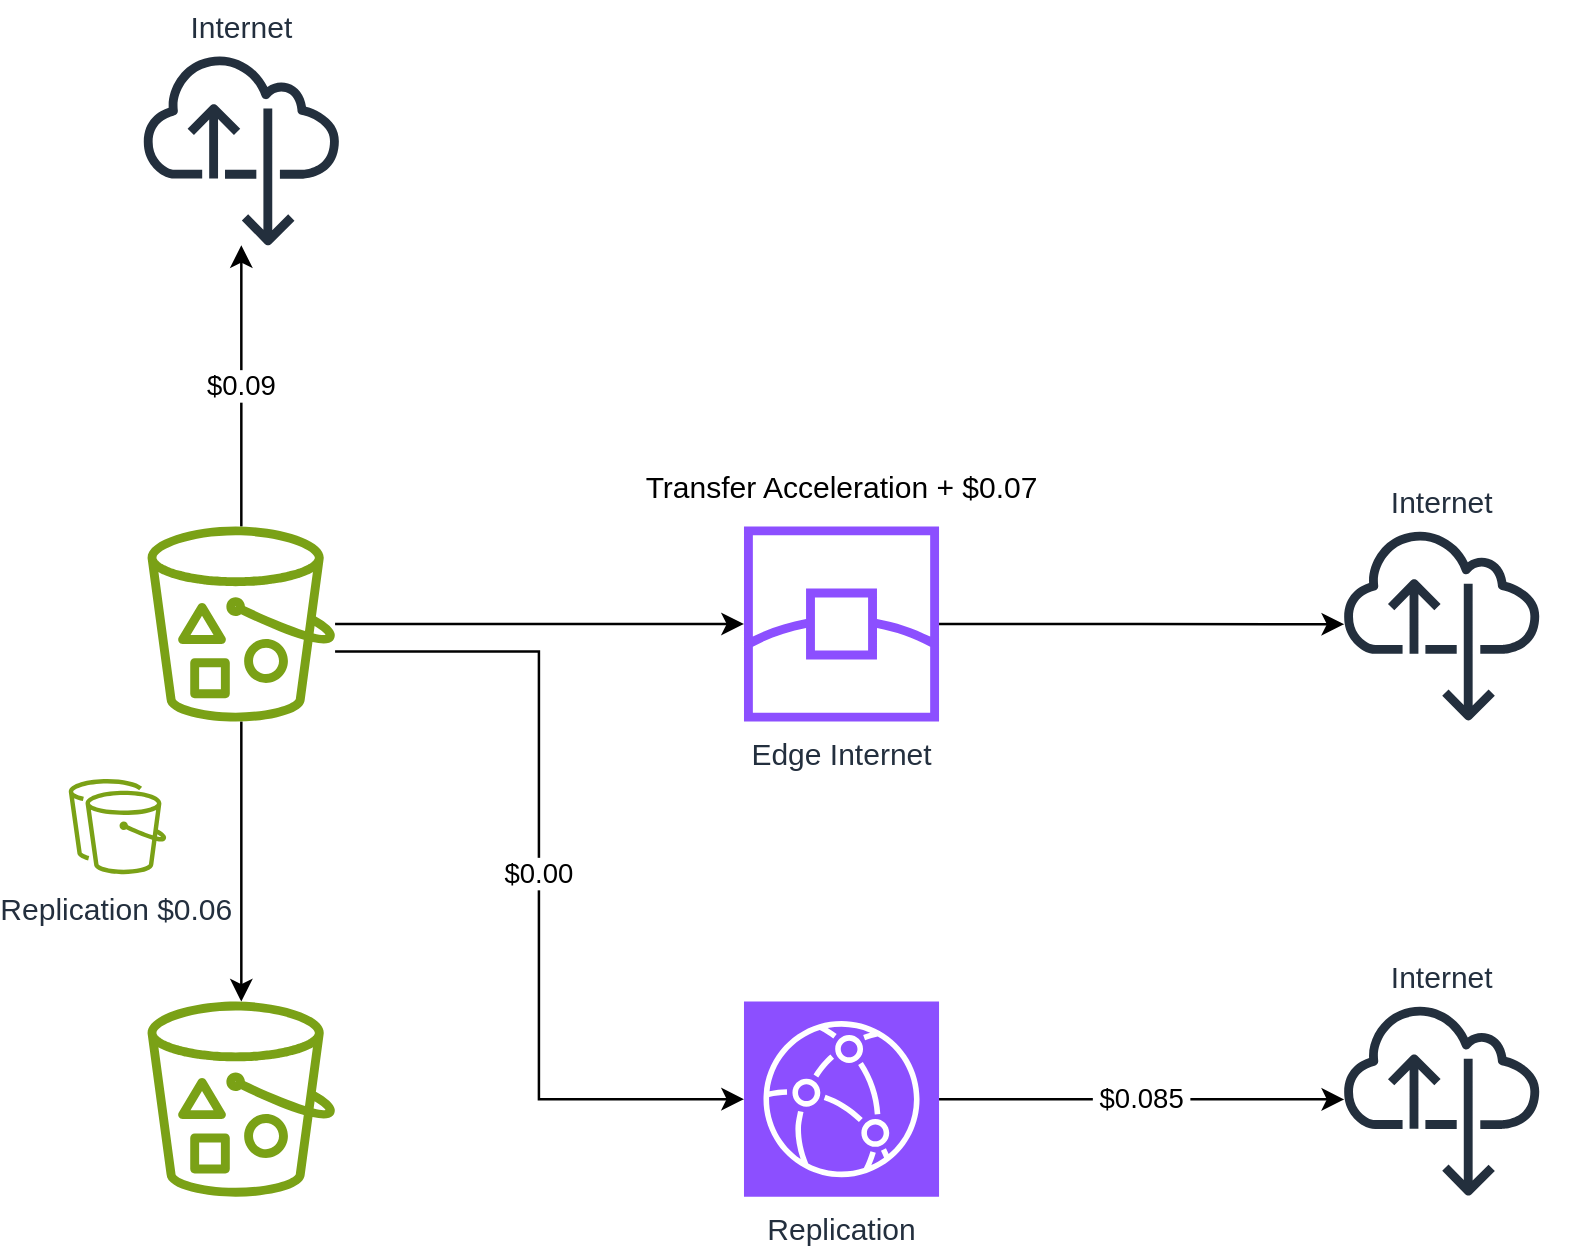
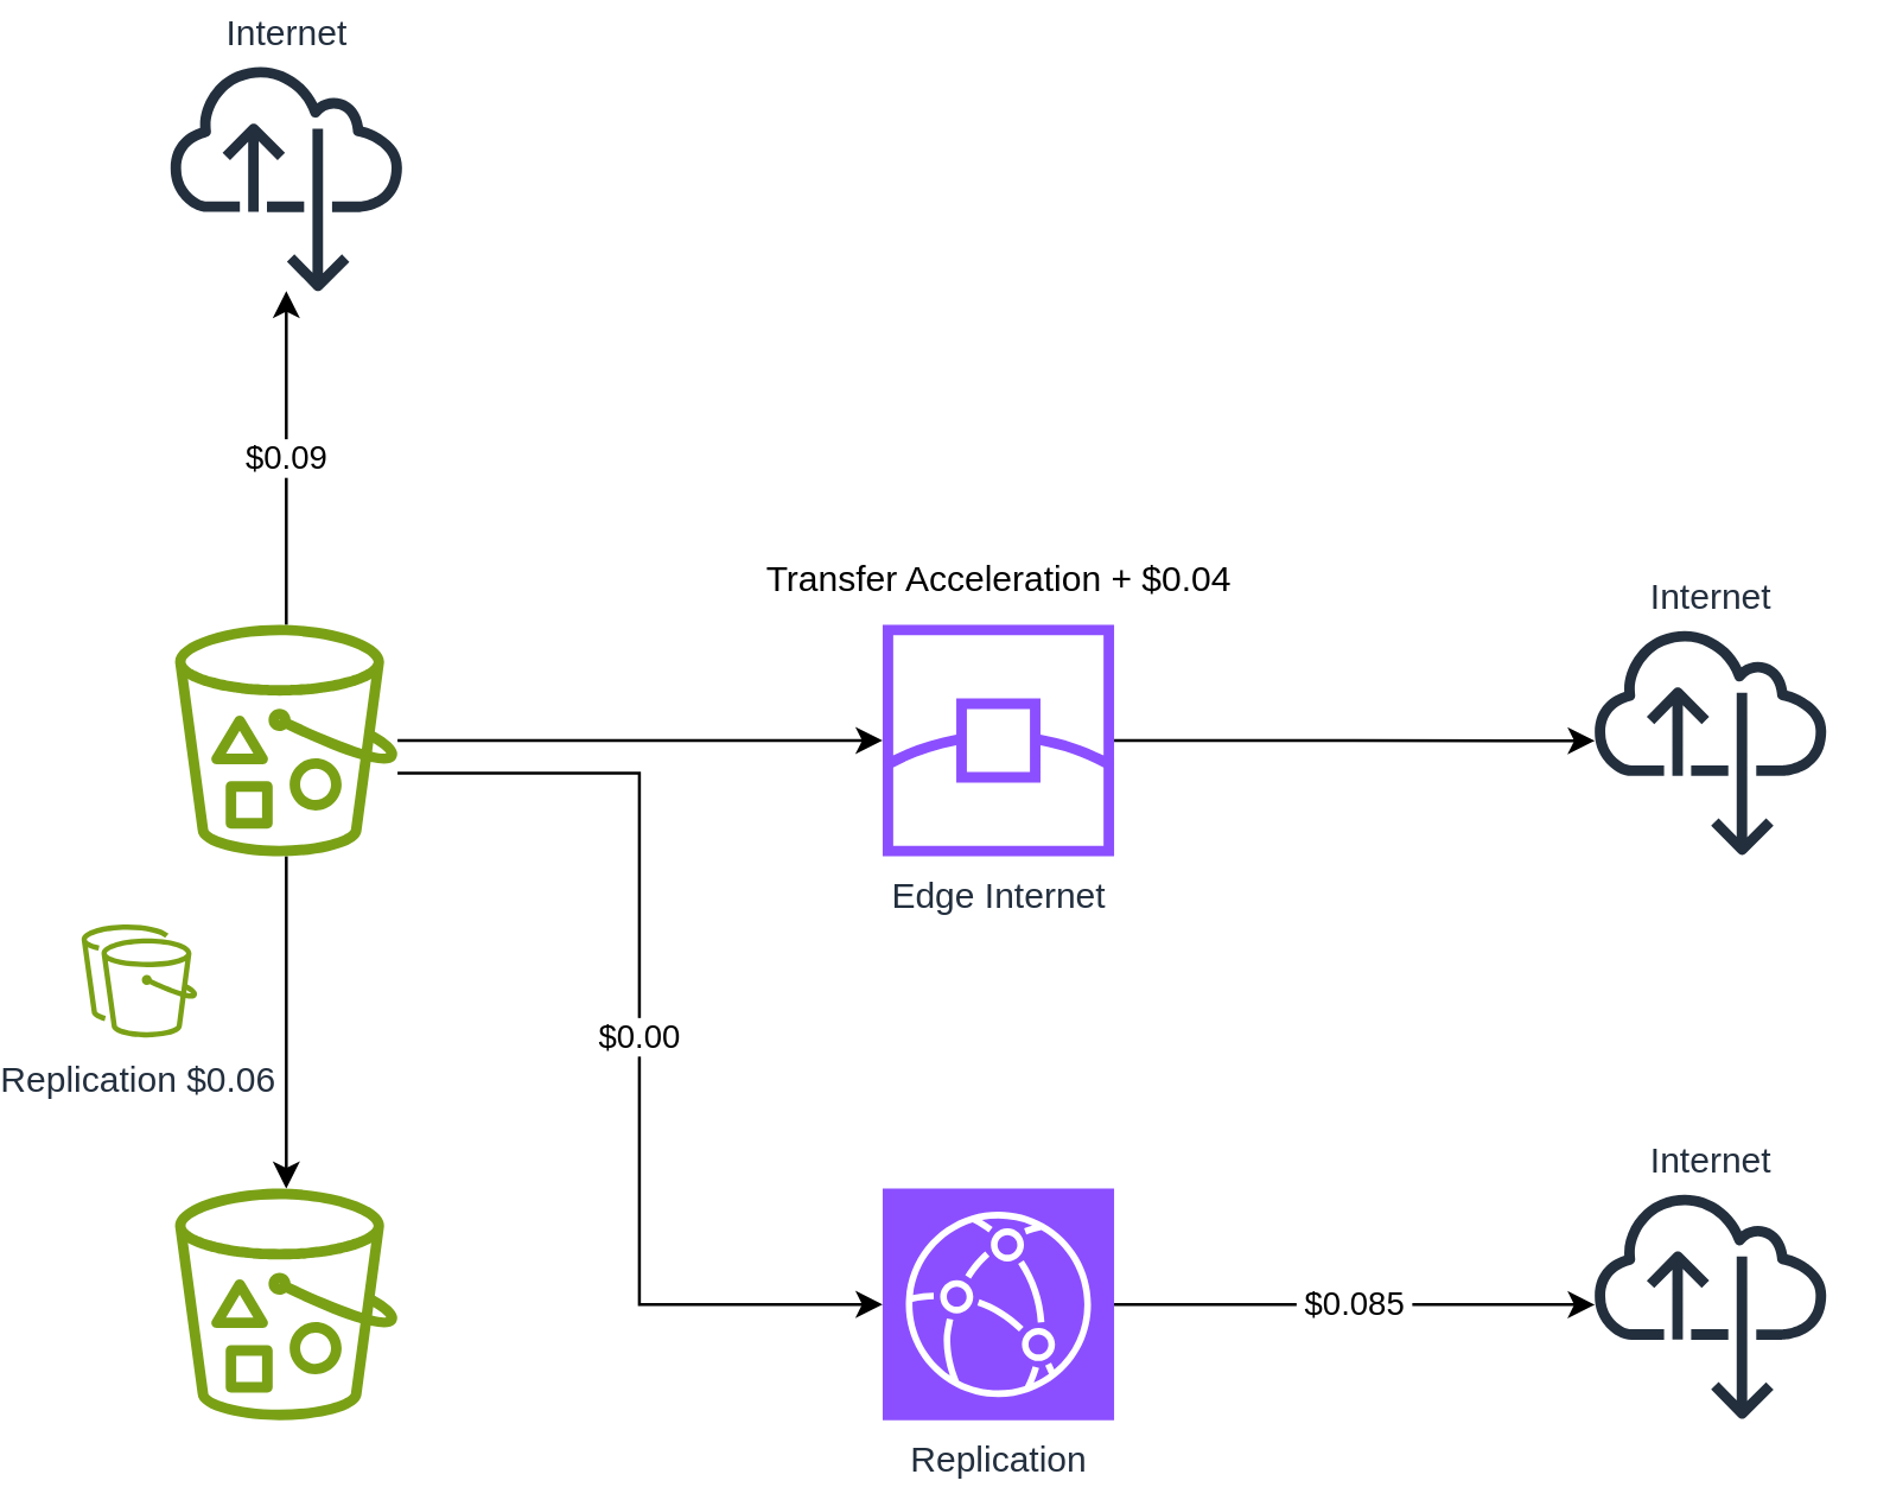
  <mxCell id="0" />
  <mxCell id="1" parent="0" />
  <mxCell id="2" value="" style="sketch=0;outlineConnect=0;fontColor=#232F3E;gradientColor=none;fillColor=#7AA116;strokeColor=none;dashed=0;verticalLabelPosition=bottom;verticalAlign=top;align=center;html=1;fontSize=12;fontStyle=0;aspect=fixed;pointerEvents=1;shape=mxgraph.aws4.bucket_with_objects;" vertex="1" parent="1"><mxGeometry x="51.5" y="400" width="75" height="78" as="geometry" /></mxCell>
  <mxCell id="3" value="$0.09" style="edgeStyle=orthogonalEdgeStyle;rounded=0;orthogonalLoop=1;jettySize=auto;html=1;" edge="1" parent="1" source="6" target="7"><mxGeometry relative="1" as="geometry" /></mxCell>
  <mxCell id="4" style="edgeStyle=orthogonalEdgeStyle;rounded=0;orthogonalLoop=1;jettySize=auto;html=1;" edge="1" parent="1" source="6" target="11"><mxGeometry relative="1" as="geometry" /></mxCell>
  <mxCell id="5" style="edgeStyle=orthogonalEdgeStyle;rounded=0;orthogonalLoop=1;jettySize=auto;html=1;" edge="1" parent="1" source="6" target="2"><mxGeometry relative="1" as="geometry" /></mxCell>
  <mxCell id="6" value="" style="sketch=0;outlineConnect=0;fontColor=#232F3E;gradientColor=none;fillColor=#7AA116;strokeColor=none;dashed=0;verticalLabelPosition=bottom;verticalAlign=top;align=center;html=1;fontSize=12;fontStyle=0;aspect=fixed;pointerEvents=1;shape=mxgraph.aws4.bucket_with_objects;" vertex="1" parent="1"><mxGeometry x="51.5" y="210" width="75" height="78" as="geometry" /></mxCell>
  <mxCell id="7" value="Internet" style="sketch=0;outlineConnect=0;fontColor=#232F3E;gradientColor=none;fillColor=#232F3D;strokeColor=none;dashed=0;verticalLabelPosition=top;verticalAlign=bottom;align=center;html=1;fontSize=12;fontStyle=0;aspect=fixed;pointerEvents=1;shape=mxgraph.aws4.internet_alt22;labelPosition=center;" vertex="1" parent="1"><mxGeometry x="50" y="20" width="78" height="78" as="geometry" /></mxCell>
  <mxCell id="8" value="&amp;nbsp;$0.085&amp;nbsp;" style="edgeStyle=orthogonalEdgeStyle;rounded=0;orthogonalLoop=1;jettySize=auto;html=1;" edge="1" parent="1" source="9" target="13"><mxGeometry relative="1" as="geometry" /></mxCell>
  <mxCell id="9" value="Replication" style="sketch=0;points=[[0,0,0],[0.25,0,0],[0.5,0,0],[0.75,0,0],[1,0,0],[0,1,0],[0.25,1,0],[0.5,1,0],[0.75,1,0],[1,1,0],[0,0.25,0],[0,0.5,0],[0,0.75,0],[1,0.25,0],[1,0.5,0],[1,0.75,0]];outlineConnect=0;fontColor=#232F3E;fillColor=#8C4FFF;strokeColor=#ffffff;dashed=0;verticalLabelPosition=bottom;verticalAlign=top;align=center;html=1;fontSize=12;fontStyle=0;aspect=fixed;shape=mxgraph.aws4.resourceIcon;resIcon=mxgraph.aws4.cloudfront;" vertex="1" parent="1"><mxGeometry x="290" y="400" width="78" height="78" as="geometry" /></mxCell>
  <mxCell id="10" style="edgeStyle=orthogonalEdgeStyle;rounded=0;orthogonalLoop=1;jettySize=auto;html=1;" edge="1" parent="1" source="11" target="12"><mxGeometry relative="1" as="geometry" /></mxCell>
  <mxCell id="11" value="Edge Internet" style="sketch=0;outlineConnect=0;fontColor=#232F3E;gradientColor=none;fillColor=#8C4FFF;strokeColor=none;dashed=0;verticalLabelPosition=bottom;verticalAlign=top;align=center;html=1;fontSize=12;fontStyle=0;aspect=fixed;pointerEvents=1;shape=mxgraph.aws4.edge_location;" vertex="1" parent="1"><mxGeometry x="290" y="210" width="78" height="78" as="geometry" /></mxCell>
  <mxCell id="12" value="Internet" style="sketch=0;outlineConnect=0;fontColor=#232F3E;gradientColor=none;fillColor=#232F3D;strokeColor=none;dashed=0;verticalLabelPosition=top;verticalAlign=bottom;align=center;html=1;fontSize=12;fontStyle=0;aspect=fixed;pointerEvents=1;shape=mxgraph.aws4.internet_alt22;labelPosition=center;" vertex="1" parent="1"><mxGeometry x="530" y="210" width="78" height="78" as="geometry" /></mxCell>
  <mxCell id="13" value="Internet" style="sketch=0;outlineConnect=0;fontColor=#232F3E;gradientColor=none;fillColor=#232F3D;strokeColor=none;dashed=0;verticalLabelPosition=top;verticalAlign=bottom;align=center;html=1;fontSize=12;fontStyle=0;aspect=fixed;pointerEvents=1;shape=mxgraph.aws4.internet_alt22;labelPosition=center;" vertex="1" parent="1"><mxGeometry x="530" y="400" width="78" height="78" as="geometry" /></mxCell>
  <mxCell id="14" value="$0.00" style="edgeStyle=orthogonalEdgeStyle;rounded=0;orthogonalLoop=1;jettySize=auto;html=1;entryX=0;entryY=0.5;entryDx=0;entryDy=0;entryPerimeter=0;" edge="1" parent="1" source="6" target="9"><mxGeometry relative="1" as="geometry"><Array as="points"><mxPoint x="208" y="260" /><mxPoint x="208" y="439" /></Array></mxGeometry></mxCell>
  <mxCell id="15" value="Replication $0.06" style="sketch=0;outlineConnect=0;fontColor=#232F3E;gradientColor=none;fillColor=#7AA116;strokeColor=none;dashed=0;verticalLabelPosition=bottom;verticalAlign=top;align=center;html=1;fontSize=12;fontStyle=0;aspect=fixed;pointerEvents=1;shape=mxgraph.aws4.replication;" vertex="1" parent="1"><mxGeometry x="20" y="310" width="38.97" height="40" as="geometry" /></mxCell>
- <mxCell id="16" value="Transfer Acceleration + $0.07" style="text;html=1;align=center;verticalAlign=middle;resizable=0;points=[];autosize=1;strokeColor=none;fillColor=none;" vertex="1" parent="1"><mxGeometry x="239" y="180" width="180" height="30" as="geometry" /></mxCell>
+ <mxCell id="16" value="Transfer Acceleration + $0.04" style="text;html=1;align=center;verticalAlign=middle;resizable=0;points=[];autosize=1;strokeColor=none;fillColor=none;" vertex="1" parent="1"><mxGeometry x="239" y="180" width="180" height="30" as="geometry" /></mxCell>
